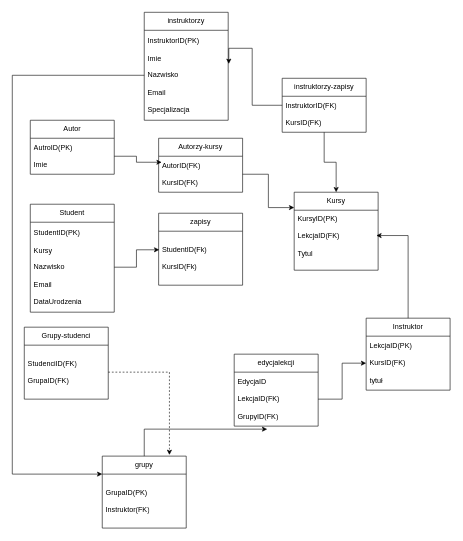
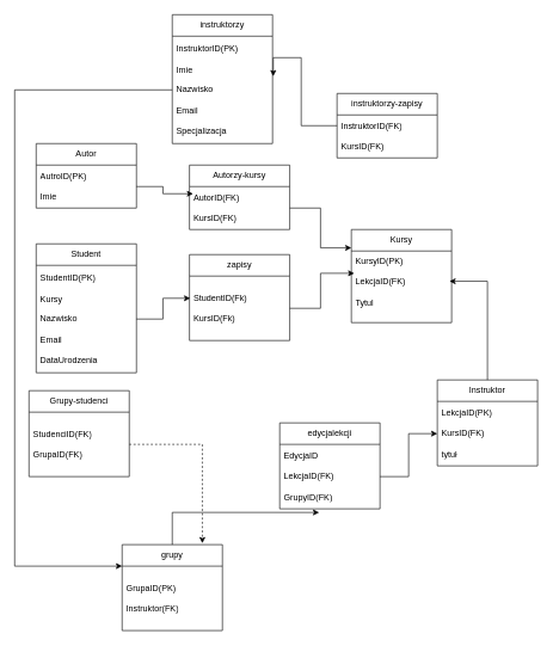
  <mxCell id="0" />
  <mxCell id="1" parent="0" />
  <mxCell id="2" value="Student" style="swimlane;fontStyle=0;childLayout=stackLayout;horizontal=1;startSize=30;horizontalStack=0;resizeParent=1;resizeParentMax=0;resizeLast=0;collapsible=1;marginBottom=0;whiteSpace=wrap;html=1;" parent="1" vertex="1"><mxGeometry x="50" y="340" width="140" height="180" as="geometry" /></mxCell>
  <mxCell id="3" value="StudentID(PK)&lt;div&gt;&lt;br&gt;&lt;/div&gt;&lt;div&gt;Kursy&lt;/div&gt;&lt;div&gt;&lt;br&gt;&lt;/div&gt;&lt;div&gt;Nazwisko&lt;/div&gt;&lt;div&gt;&lt;br&gt;&lt;/div&gt;&lt;div&gt;Email&lt;/div&gt;&lt;div&gt;&lt;br&gt;&lt;/div&gt;&lt;div&gt;DataUrodzenia&lt;/div&gt;" style="text;strokeColor=none;fillColor=none;align=left;verticalAlign=middle;spacingLeft=4;spacingRight=4;overflow=hidden;points=[[0,0.5],[1,0.5]];portConstraint=eastwest;rotatable=0;whiteSpace=wrap;html=1;" parent="2" vertex="1"><mxGeometry y="30" width="140" height="150" as="geometry" /></mxCell>
  <mxCell id="4" value="instruktorzy" style="swimlane;fontStyle=0;childLayout=stackLayout;horizontal=1;startSize=30;horizontalStack=0;resizeParent=1;resizeParentMax=0;resizeLast=0;collapsible=1;marginBottom=0;whiteSpace=wrap;html=1;" vertex="1" parent="1"><mxGeometry x="240" y="20" width="140" height="180" as="geometry" /></mxCell>
  <mxCell id="5" value="InstruktorID(PK)&lt;div&gt;&lt;br&gt;&lt;/div&gt;&lt;div&gt;Imie&lt;/div&gt;&lt;div&gt;&lt;br&gt;&lt;/div&gt;&lt;div&gt;Nazwisko&lt;/div&gt;&lt;div&gt;&lt;br&gt;&lt;/div&gt;&lt;div&gt;Email&lt;/div&gt;&lt;div&gt;&lt;br&gt;&lt;/div&gt;&lt;div&gt;Specjalizacja&lt;/div&gt;" style="text;strokeColor=none;fillColor=none;align=left;verticalAlign=middle;spacingLeft=4;spacingRight=4;overflow=hidden;points=[[0,0.5],[1,0.5]];portConstraint=eastwest;rotatable=0;whiteSpace=wrap;html=1;" vertex="1" parent="4"><mxGeometry y="30" width="140" height="150" as="geometry" /></mxCell>
  <mxCell id="6" value="zapisy" style="swimlane;fontStyle=0;childLayout=stackLayout;horizontal=1;startSize=30;horizontalStack=0;resizeParent=1;resizeParentMax=0;resizeLast=0;collapsible=1;marginBottom=0;whiteSpace=wrap;html=1;" vertex="1" parent="1"><mxGeometry x="264" y="355" width="140" height="120" as="geometry" /></mxCell>
  <mxCell id="7" value="StudentID(Fk)&lt;div&gt;&lt;br&gt;&lt;/div&gt;&lt;div&gt;KursID(Fk)&lt;/div&gt;" style="text;strokeColor=none;fillColor=none;align=left;verticalAlign=middle;spacingLeft=4;spacingRight=4;overflow=hidden;points=[[0,0.5],[1,0.5]];portConstraint=eastwest;rotatable=0;whiteSpace=wrap;html=1;" vertex="1" parent="6"><mxGeometry y="30" width="140" height="90" as="geometry" /></mxCell>
  <mxCell id="8" style="edgeStyle=orthogonalEdgeStyle;rounded=0;orthogonalLoop=1;jettySize=auto;html=1;entryX=0.007;entryY=0.344;entryDx=0;entryDy=0;entryPerimeter=0;" edge="1" parent="1" source="3" target="7"><mxGeometry relative="1" as="geometry" /></mxCell>
  <mxCell id="9" value="Kursy" style="swimlane;fontStyle=0;childLayout=stackLayout;horizontal=1;startSize=30;horizontalStack=0;resizeParent=1;resizeParentMax=0;resizeLast=0;collapsible=1;marginBottom=0;whiteSpace=wrap;html=1;" vertex="1" parent="1"><mxGeometry x="490" y="320" width="140" height="130" as="geometry" /></mxCell>
  <mxCell id="10" value="KursyID(PK)&lt;div&gt;&lt;br&gt;&lt;/div&gt;&lt;div&gt;LekcjaID(FK)&lt;/div&gt;&lt;div&gt;&lt;br&gt;&lt;/div&gt;&lt;div&gt;Tytul&lt;/div&gt;&lt;div&gt;&lt;br&gt;&lt;/div&gt;" style="text;strokeColor=none;fillColor=none;align=left;verticalAlign=middle;spacingLeft=4;spacingRight=4;overflow=hidden;points=[[0,0.5],[1,0.5]];portConstraint=eastwest;rotatable=0;whiteSpace=wrap;html=1;" vertex="1" parent="9"><mxGeometry y="30" width="140" height="100" as="geometry" /></mxCell>
- <mxCell id="12" style="edgeStyle=orthogonalEdgeStyle;rounded=0;orthogonalLoop=1;jettySize=auto;html=1;" edge="1" parent="1" source="13" target="9"><mxGeometry relative="1" as="geometry" /></mxCell>
+ <mxCell id="11" style="edgeStyle=orthogonalEdgeStyle;rounded=0;orthogonalLoop=1;jettySize=auto;html=1;entryX=0.029;entryY=0.311;entryDx=0;entryDy=0;entryPerimeter=0;" edge="1" parent="1" source="7" target="10"><mxGeometry relative="1" as="geometry" /></mxCell>
  <mxCell id="13" value="instruktorzy-zapisy" style="swimlane;fontStyle=0;childLayout=stackLayout;horizontal=1;startSize=30;horizontalStack=0;resizeParent=1;resizeParentMax=0;resizeLast=0;collapsible=1;marginBottom=0;whiteSpace=wrap;html=1;" vertex="1" parent="1"><mxGeometry x="470" y="130" width="140" height="90" as="geometry" /></mxCell>
  <mxCell id="14" value="InstruktorID(FK)&lt;div&gt;&lt;br&gt;&lt;/div&gt;&lt;div&gt;KursID(FK)&lt;/div&gt;" style="text;strokeColor=none;fillColor=none;align=left;verticalAlign=middle;spacingLeft=4;spacingRight=4;overflow=hidden;points=[[0,0.5],[1,0.5]];portConstraint=eastwest;rotatable=0;whiteSpace=wrap;html=1;" vertex="1" parent="13"><mxGeometry y="30" width="140" height="60" as="geometry" /></mxCell>
  <mxCell id="15" style="edgeStyle=orthogonalEdgeStyle;rounded=0;orthogonalLoop=1;jettySize=auto;html=1;entryX=1.007;entryY=0.373;entryDx=0;entryDy=0;entryPerimeter=0;" edge="1" parent="1" source="13" target="5"><mxGeometry relative="1" as="geometry"><Array as="points"><mxPoint x="420" y="175" /><mxPoint x="420" y="80" /><mxPoint x="381" y="80" /></Array></mxGeometry></mxCell>
  <mxCell id="16" value="Instruktor" style="swimlane;fontStyle=0;childLayout=stackLayout;horizontal=1;startSize=30;horizontalStack=0;resizeParent=1;resizeParentMax=0;resizeLast=0;collapsible=1;marginBottom=0;whiteSpace=wrap;html=1;" vertex="1" parent="1"><mxGeometry x="610" y="530" width="140" height="120" as="geometry"><mxRectangle x="620" y="700" width="80" height="30" as="alternateBounds" /></mxGeometry></mxCell>
  <mxCell id="17" value="LekcjaID(PK)&lt;div&gt;&lt;br&gt;&lt;div&gt;KursID(FK)&lt;/div&gt;&lt;div&gt;&lt;br&gt;&lt;/div&gt;&lt;div&gt;tytuł&lt;/div&gt;&lt;/div&gt;" style="text;strokeColor=none;fillColor=none;align=left;verticalAlign=middle;spacingLeft=4;spacingRight=4;overflow=hidden;points=[[0,0.5],[1,0.5]];portConstraint=eastwest;rotatable=0;whiteSpace=wrap;html=1;" vertex="1" parent="16"><mxGeometry y="30" width="140" height="90" as="geometry" /></mxCell>
  <mxCell id="18" value="Autor" style="swimlane;fontStyle=0;childLayout=stackLayout;horizontal=1;startSize=30;horizontalStack=0;resizeParent=1;resizeParentMax=0;resizeLast=0;collapsible=1;marginBottom=0;whiteSpace=wrap;html=1;" vertex="1" parent="1"><mxGeometry x="50" y="200" width="140" height="90" as="geometry" /></mxCell>
  <mxCell id="19" value="AutroID(PK)&lt;div&gt;&lt;br&gt;&lt;/div&gt;&lt;div&gt;Imie&lt;/div&gt;" style="text;strokeColor=none;fillColor=none;align=left;verticalAlign=middle;spacingLeft=4;spacingRight=4;overflow=hidden;points=[[0,0.5],[1,0.5]];portConstraint=eastwest;rotatable=0;whiteSpace=wrap;html=1;" vertex="1" parent="18"><mxGeometry y="30" width="140" height="60" as="geometry" /></mxCell>
  <mxCell id="20" value="Autorzy-kursy" style="swimlane;fontStyle=0;childLayout=stackLayout;horizontal=1;startSize=30;horizontalStack=0;resizeParent=1;resizeParentMax=0;resizeLast=0;collapsible=1;marginBottom=0;whiteSpace=wrap;html=1;" vertex="1" parent="1"><mxGeometry x="264" y="230" width="140" height="90" as="geometry" /></mxCell>
  <mxCell id="21" value="AutorID(FK)&lt;div&gt;&lt;br&gt;&lt;/div&gt;&lt;div&gt;KursID(FK)&lt;/div&gt;" style="text;strokeColor=none;fillColor=none;align=left;verticalAlign=middle;spacingLeft=4;spacingRight=4;overflow=hidden;points=[[0,0.5],[1,0.5]];portConstraint=eastwest;rotatable=0;whiteSpace=wrap;html=1;" vertex="1" parent="20"><mxGeometry y="30" width="140" height="60" as="geometry" /></mxCell>
  <mxCell id="22" style="edgeStyle=orthogonalEdgeStyle;rounded=0;orthogonalLoop=1;jettySize=auto;html=1;entryX=0.036;entryY=0.167;entryDx=0;entryDy=0;entryPerimeter=0;" edge="1" parent="1" source="19" target="21"><mxGeometry relative="1" as="geometry" /></mxCell>
  <mxCell id="23" style="edgeStyle=orthogonalEdgeStyle;rounded=0;orthogonalLoop=1;jettySize=auto;html=1;entryX=0;entryY=-0.044;entryDx=0;entryDy=0;entryPerimeter=0;" edge="1" parent="1" source="21" target="10"><mxGeometry relative="1" as="geometry" /></mxCell>
  <mxCell id="24" style="edgeStyle=orthogonalEdgeStyle;rounded=0;orthogonalLoop=1;jettySize=auto;html=1;entryX=0.979;entryY=0.422;entryDx=0;entryDy=0;entryPerimeter=0;" edge="1" parent="1" source="16" target="10"><mxGeometry relative="1" as="geometry" /></mxCell>
  <mxCell id="25" value="edycjalekcji" style="swimlane;fontStyle=0;childLayout=stackLayout;horizontal=1;startSize=30;horizontalStack=0;resizeParent=1;resizeParentMax=0;resizeLast=0;collapsible=1;marginBottom=0;whiteSpace=wrap;html=1;" vertex="1" parent="1"><mxGeometry x="390" y="590" width="140" height="120" as="geometry"><mxRectangle x="620" y="700" width="80" height="30" as="alternateBounds" /></mxGeometry></mxCell>
  <mxCell id="26" value="&lt;div&gt;EdycjaID&lt;/div&gt;&lt;div&gt;&lt;br&gt;&lt;/div&gt;LekcjaID(FK)&lt;div&gt;&lt;div&gt;&lt;br&gt;&lt;/div&gt;&lt;/div&gt;&lt;div&gt;GrupyID(FK)&lt;/div&gt;" style="text;strokeColor=none;fillColor=none;align=left;verticalAlign=middle;spacingLeft=4;spacingRight=4;overflow=hidden;points=[[0,0.5],[1,0.5]];portConstraint=eastwest;rotatable=0;whiteSpace=wrap;html=1;" vertex="1" parent="25"><mxGeometry y="30" width="140" height="90" as="geometry" /></mxCell>
  <mxCell id="27" style="edgeStyle=orthogonalEdgeStyle;rounded=0;orthogonalLoop=1;jettySize=auto;html=1;" edge="1" parent="1" source="26" target="17"><mxGeometry relative="1" as="geometry" /></mxCell>
  <mxCell id="28" value="grupy" style="swimlane;fontStyle=0;childLayout=stackLayout;horizontal=1;startSize=30;horizontalStack=0;resizeParent=1;resizeParentMax=0;resizeLast=0;collapsible=1;marginBottom=0;whiteSpace=wrap;html=1;" vertex="1" parent="1"><mxGeometry x="170" y="760" width="140" height="120" as="geometry" /></mxCell>
  <mxCell id="29" value="GrupaID(PK)&lt;div&gt;&lt;br&gt;&lt;/div&gt;&lt;div&gt;Instruktor(FK)&lt;/div&gt;" style="text;strokeColor=none;fillColor=none;align=left;verticalAlign=middle;spacingLeft=4;spacingRight=4;overflow=hidden;points=[[0,0.5],[1,0.5]];portConstraint=eastwest;rotatable=0;whiteSpace=wrap;html=1;" vertex="1" parent="28"><mxGeometry y="30" width="140" height="90" as="geometry" /></mxCell>
  <mxCell id="30" value="Grupy-studenci" style="swimlane;fontStyle=0;childLayout=stackLayout;horizontal=1;startSize=30;horizontalStack=0;resizeParent=1;resizeParentMax=0;resizeLast=0;collapsible=1;marginBottom=0;whiteSpace=wrap;html=1;" vertex="1" parent="1"><mxGeometry x="40" y="545" width="140" height="120" as="geometry" /></mxCell>
  <mxCell id="31" value="&lt;div&gt;StudenciID(FK)&lt;/div&gt;&lt;div&gt;&lt;br&gt;&lt;/div&gt;GrupaID(FK)" style="text;strokeColor=none;fillColor=none;align=left;verticalAlign=middle;spacingLeft=4;spacingRight=4;overflow=hidden;points=[[0,0.5],[1,0.5]];portConstraint=eastwest;rotatable=0;whiteSpace=wrap;html=1;" vertex="1" parent="30"><mxGeometry y="30" width="140" height="90" as="geometry" /></mxCell>
  <mxCell id="32" style="edgeStyle=orthogonalEdgeStyle;rounded=0;orthogonalLoop=1;jettySize=auto;html=1;entryX=0.8;entryY=-0.017;entryDx=0;entryDy=0;entryPerimeter=0;dashed=1;" edge="1" parent="1" source="31" target="28"><mxGeometry relative="1" as="geometry" /></mxCell>
  <mxCell id="33" style="edgeStyle=orthogonalEdgeStyle;rounded=0;orthogonalLoop=1;jettySize=auto;html=1;entryX=0.393;entryY=1.056;entryDx=0;entryDy=0;entryPerimeter=0;" edge="1" parent="1" source="28" target="26"><mxGeometry relative="1" as="geometry" /></mxCell>
  <mxCell id="34" style="edgeStyle=orthogonalEdgeStyle;rounded=0;orthogonalLoop=1;jettySize=auto;html=1;entryX=0;entryY=0.25;entryDx=0;entryDy=0;" edge="1" parent="1" source="5" target="28"><mxGeometry relative="1" as="geometry"><Array as="points"><mxPoint x="20" y="125" /><mxPoint x="20" y="790" /></Array></mxGeometry></mxCell>
